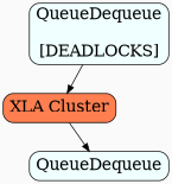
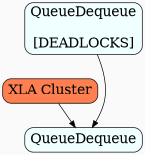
  digraph {
    bgcolor=gray98
    compound=true
    node [fillcolor=azure fontsize=20 shape=box style="filled,rounded"]
    "XLA Cluster" [fillcolor=coral]
    n2 [label=QueueDequeue]
    n3 [label="QueueDequeue\n\n[DEADLOCKS]"]
    "XLA Cluster" -> n2
-   n3 -> "XLA Cluster"
+   n3 -> n2
  }
